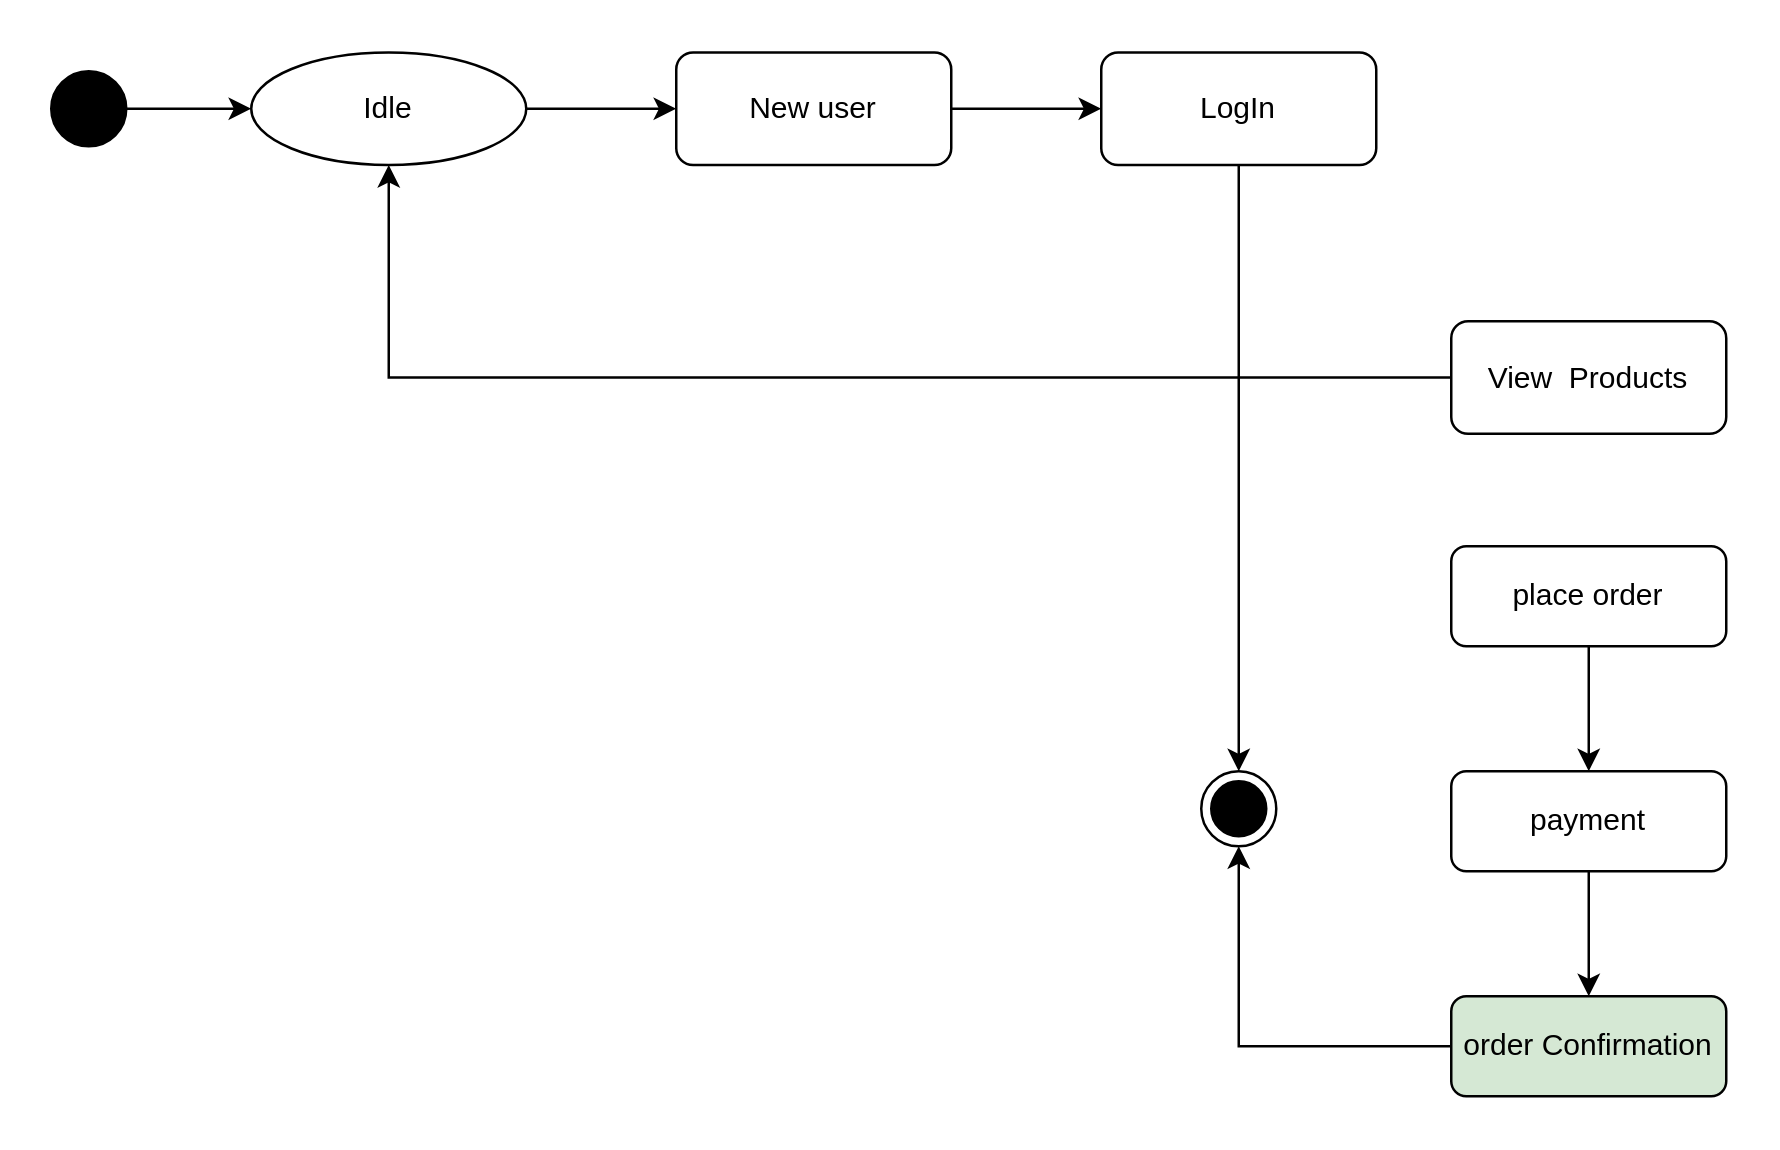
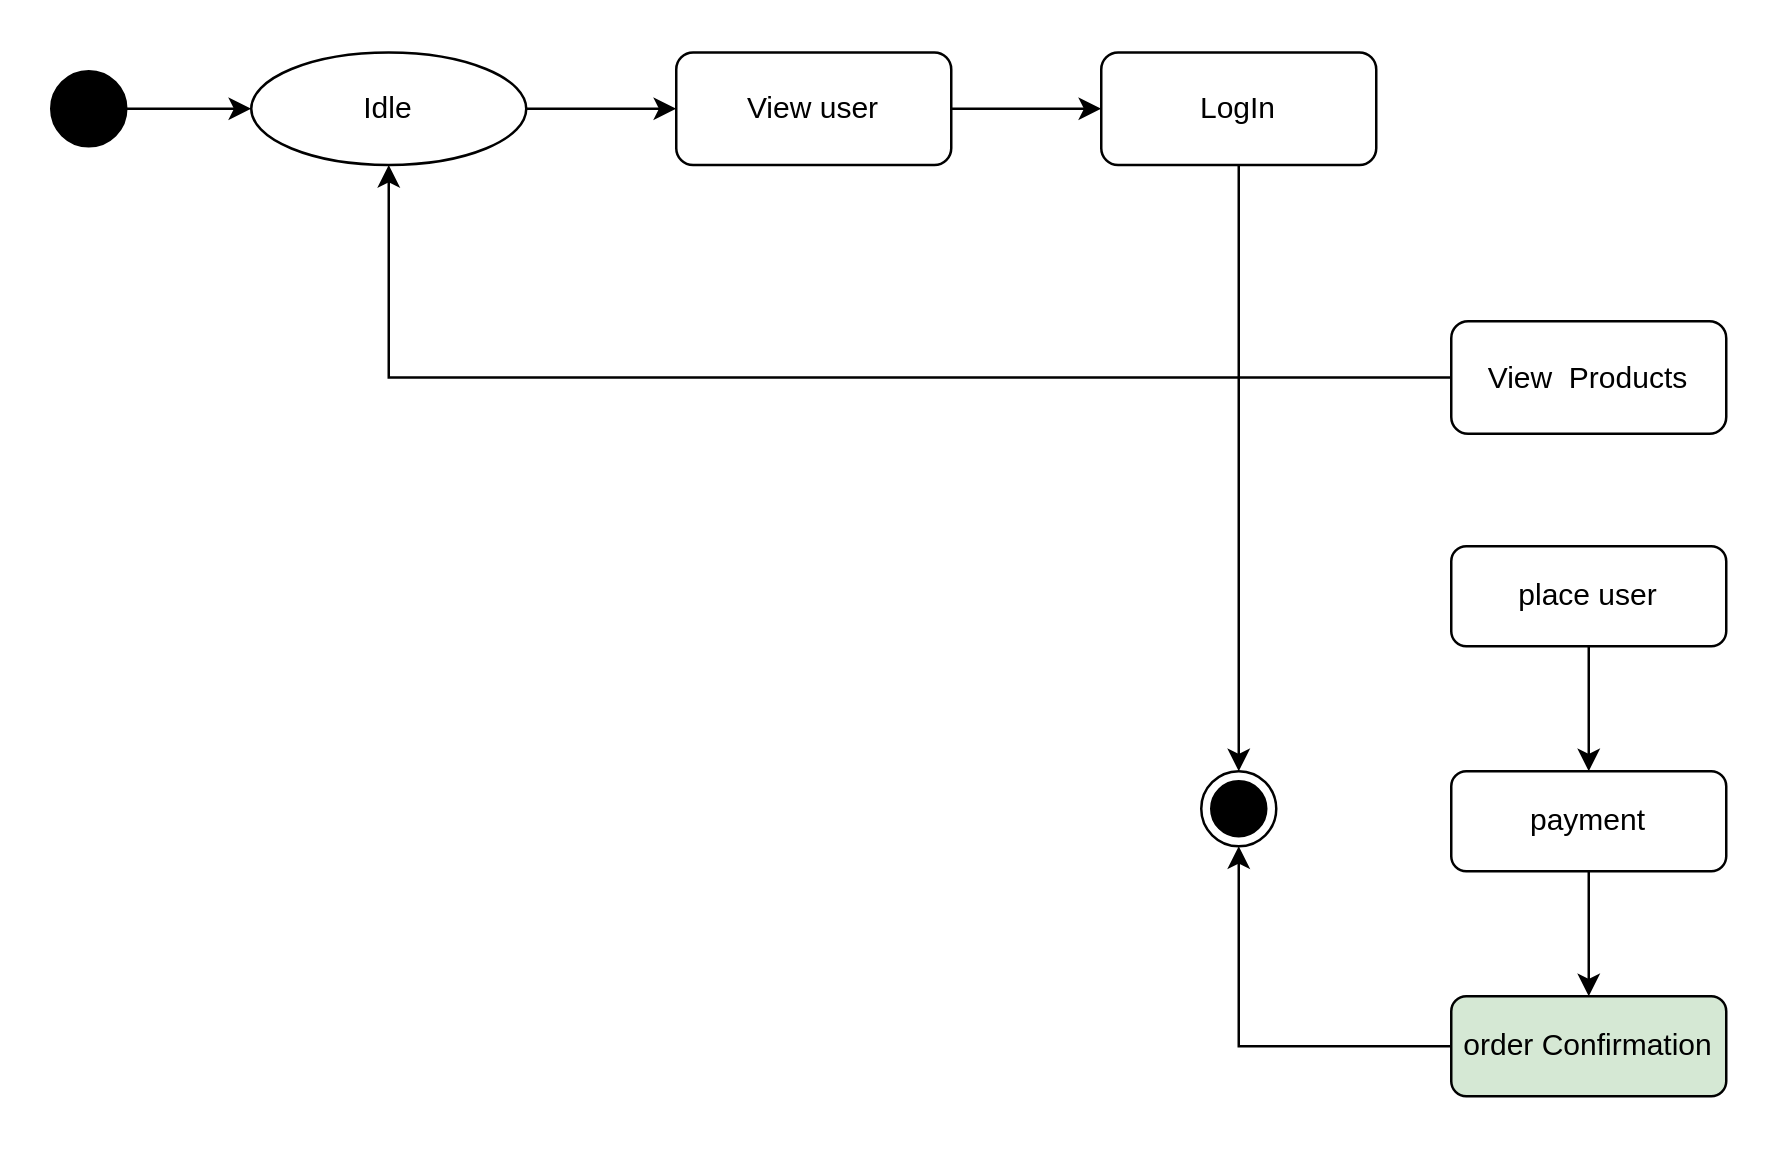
  <mxCell id="0" />
  <mxCell id="1" parent="0" />
  <mxCell id="2" style="edgeStyle=orthogonalEdgeStyle;rounded=0;orthogonalLoop=1;jettySize=auto;html=1;" edge="1" parent="1" source="3" target="5"><mxGeometry relative="1" as="geometry"><mxPoint x="110" y="43" as="targetPoint" /></mxGeometry></mxCell>
  <mxCell id="3" value="" style="ellipse;whiteSpace=wrap;html=1;aspect=fixed;fillColor=#000000;" vertex="1" parent="1"><mxGeometry x="20" y="28" width="30" height="30" as="geometry" /></mxCell>
  <mxCell id="4" style="edgeStyle=orthogonalEdgeStyle;rounded=0;orthogonalLoop=1;jettySize=auto;html=1;" edge="1" parent="1" source="5"><mxGeometry relative="1" as="geometry"><mxPoint x="270" y="43" as="targetPoint" /></mxGeometry></mxCell>
  <mxCell id="5" value="Idle" style="ellipse;whiteSpace=wrap;html=1;" vertex="1" parent="1"><mxGeometry x="100" y="20.5" width="110" height="45" as="geometry" /></mxCell>
  <mxCell id="6" style="edgeStyle=orthogonalEdgeStyle;rounded=0;orthogonalLoop=1;jettySize=auto;html=1;" edge="1" parent="1" source="7"><mxGeometry relative="1" as="geometry"><mxPoint x="440" y="43" as="targetPoint" /></mxGeometry></mxCell>
- <mxCell id="7" value="New user" style="rounded=1;whiteSpace=wrap;html=1;" vertex="1" parent="1"><mxGeometry x="270" y="20.5" width="110" height="45" as="geometry" /></mxCell>
+ <mxCell id="7" value="View user" style="rounded=1;whiteSpace=wrap;html=1;" vertex="1" parent="1"><mxGeometry x="270" y="20.5" width="110" height="45" as="geometry" /></mxCell>
  <mxCell id="8" style="edgeStyle=orthogonalEdgeStyle;rounded=0;orthogonalLoop=1;jettySize=auto;html=1;entryX=0.5;entryY=0;entryDx=0;entryDy=0;" edge="1" parent="1" source="9" target="14"><mxGeometry relative="1" as="geometry" /></mxCell>
  <mxCell id="9" value="LogIn" style="rounded=1;whiteSpace=wrap;html=1;" vertex="1" parent="1"><mxGeometry x="440" y="20.5" width="110" height="45" as="geometry" /></mxCell>
  <mxCell id="10" style="edgeStyle=orthogonalEdgeStyle;rounded=0;orthogonalLoop=1;jettySize=auto;html=1;" edge="1" parent="1" source="11" target="5"><mxGeometry relative="1" as="geometry" /></mxCell>
  <mxCell id="11" value="View&amp;nbsp; Products" style="rounded=1;whiteSpace=wrap;html=1;" vertex="1" parent="1"><mxGeometry x="580" y="128" width="110" height="45" as="geometry" /></mxCell>
  <mxCell id="12" style="edgeStyle=orthogonalEdgeStyle;rounded=0;orthogonalLoop=1;jettySize=auto;html=1;" edge="1" parent="1" source="13"><mxGeometry relative="1" as="geometry"><mxPoint x="635" y="308" as="targetPoint" /></mxGeometry></mxCell>
- <mxCell id="13" value="place order" style="rounded=1;whiteSpace=wrap;html=1;" vertex="1" parent="1"><mxGeometry x="580" y="218" width="110" height="40" as="geometry" /></mxCell>
+ <mxCell id="13" value="place user" style="rounded=1;whiteSpace=wrap;html=1;" vertex="1" parent="1"><mxGeometry x="580" y="218" width="110" height="40" as="geometry" /></mxCell>
  <mxCell id="14" value="" style="ellipse;html=1;shape=endState;fillColor=#000000;strokeColor=#000000;" vertex="1" parent="1"><mxGeometry x="480" y="308" width="30" height="30" as="geometry" /></mxCell>
  <mxCell id="15" style="edgeStyle=orthogonalEdgeStyle;rounded=0;orthogonalLoop=1;jettySize=auto;html=1;" edge="1" parent="1" source="16"><mxGeometry relative="1" as="geometry"><mxPoint x="635" y="398" as="targetPoint" /></mxGeometry></mxCell>
  <mxCell id="16" value="payment" style="rounded=1;whiteSpace=wrap;html=1;" vertex="1" parent="1"><mxGeometry x="580" y="308" width="110" height="40" as="geometry" /></mxCell>
  <mxCell id="17" style="edgeStyle=orthogonalEdgeStyle;rounded=0;orthogonalLoop=1;jettySize=auto;html=1;entryX=0.5;entryY=1;entryDx=0;entryDy=0;" edge="1" parent="1" source="18" target="14"><mxGeometry relative="1" as="geometry" /></mxCell>
  <mxCell id="18" value="order Confirmation" style="rounded=1;whiteSpace=wrap;html=1;fillColor=#d5e8d4;" vertex="1" parent="1"><mxGeometry x="580" y="398" width="110" height="40" as="geometry" /></mxCell>
